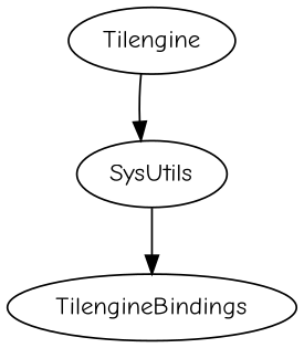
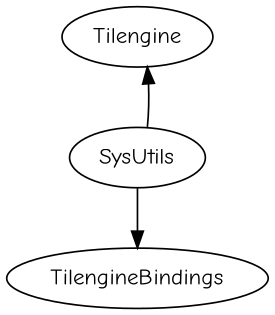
  digraph {
    fontname="Comic Neue"
    node [fontname="Comic Neue"]
    edge [fontname="Comic Neue"]
    Tilengine
    SysUtils
    TilengineBindings
-   Tilengine -> SysUtils
+   SysUtils -> Tilengine
    SysUtils -> TilengineBindings
  }
